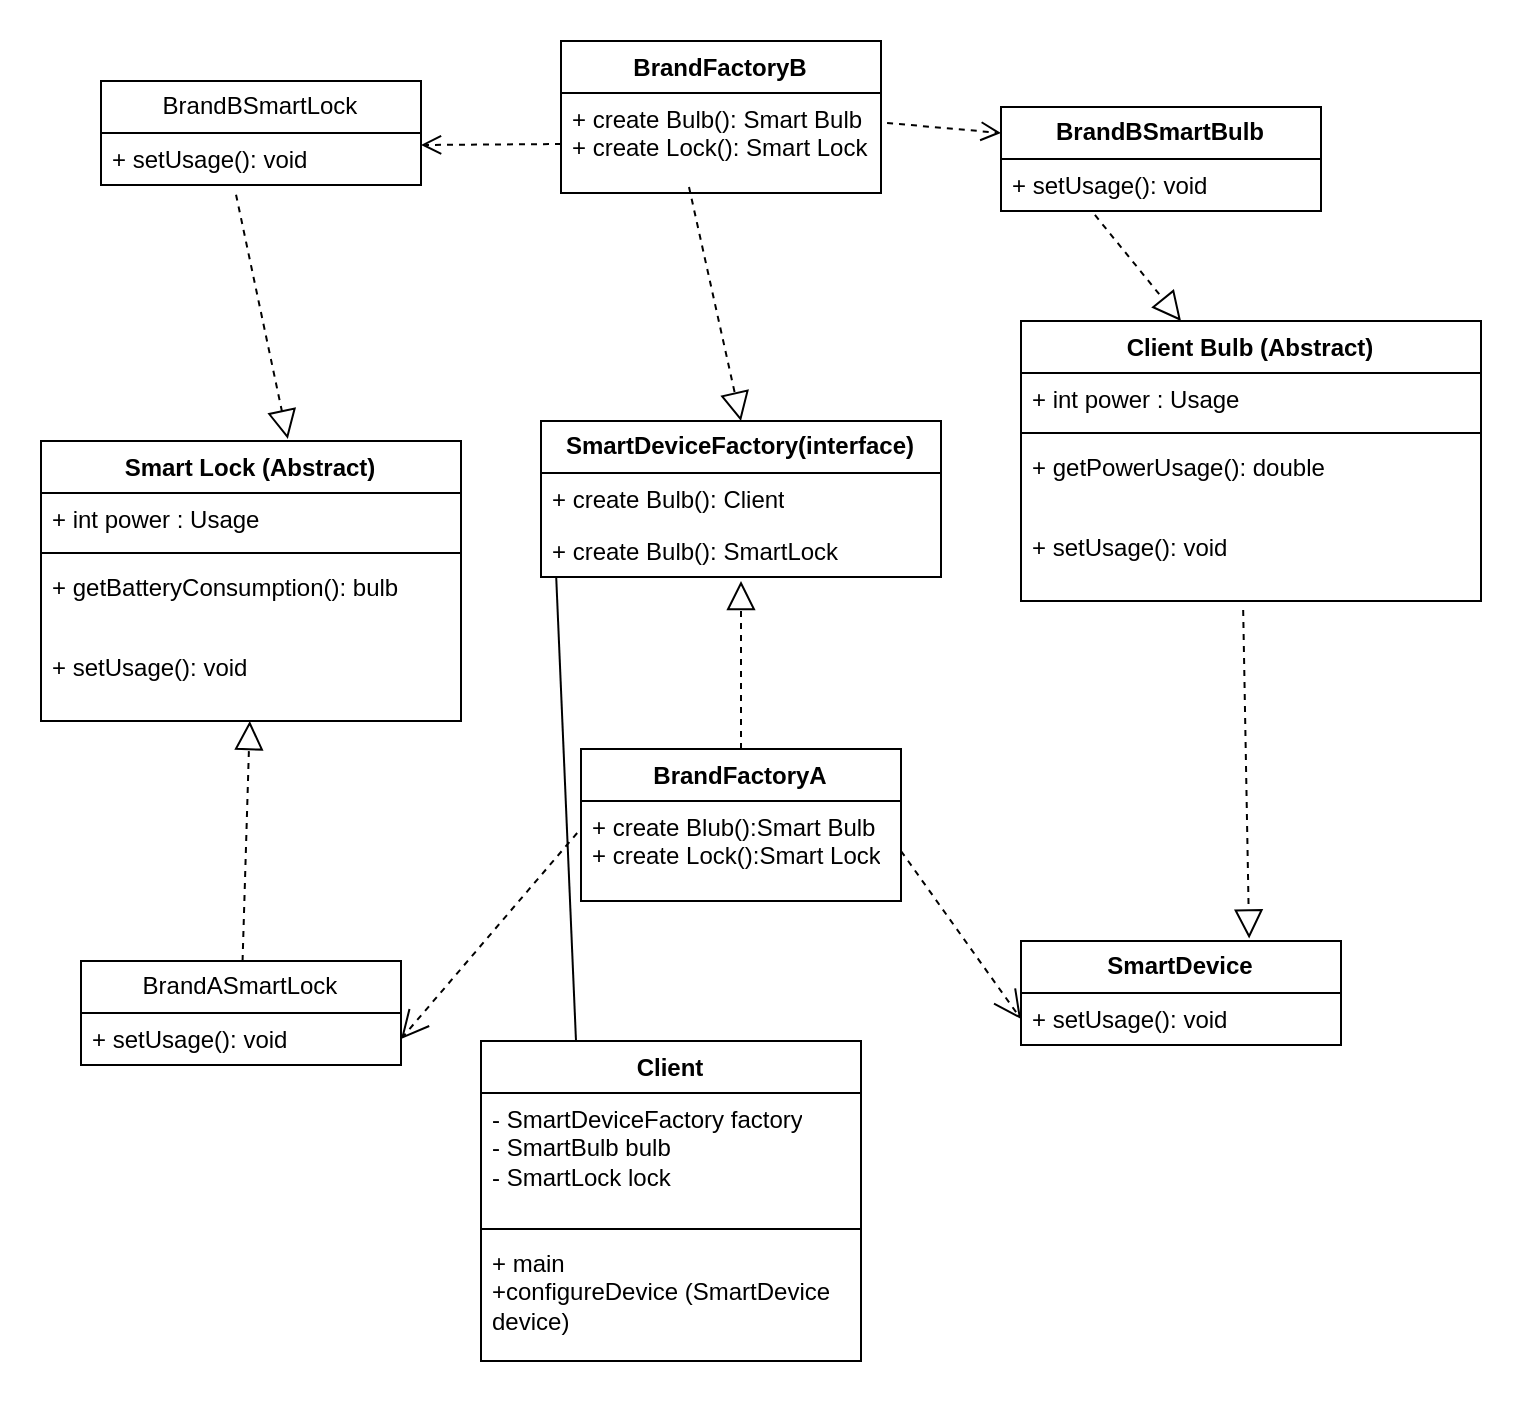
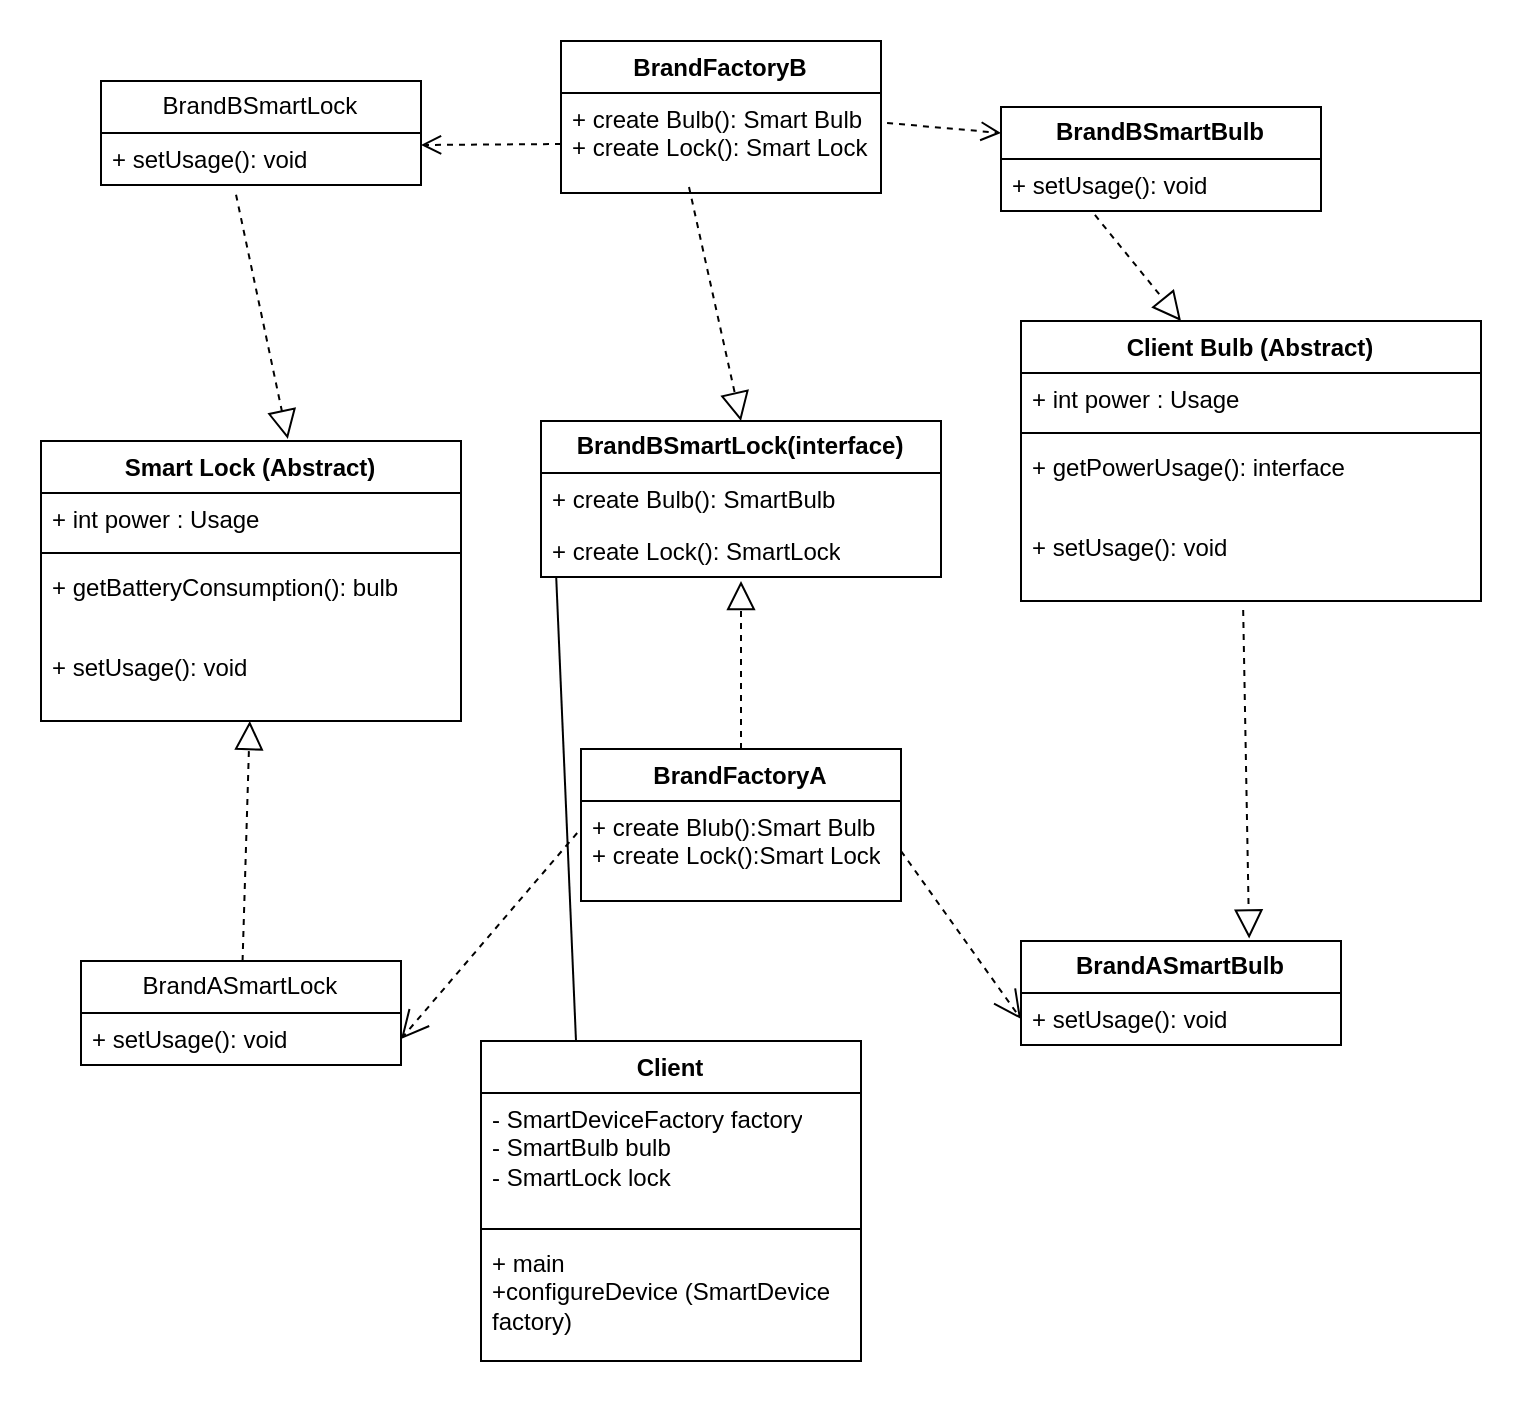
  <mxCell id="0" />
  <mxCell id="1" parent="0" />
- <mxCell id="2" value="&lt;span style=&quot;font-weight: 700;&quot;&gt;SmartDeviceFactory(interface)&lt;/span&gt;" style="swimlane;fontStyle=0;childLayout=stackLayout;horizontal=1;startSize=26;fillColor=none;horizontalStack=0;resizeParent=1;resizeParentMax=0;resizeLast=0;collapsible=1;marginBottom=0;whiteSpace=wrap;html=1;" vertex="1" parent="1"><mxGeometry x="270" y="210" width="200" height="78" as="geometry" /></mxCell>
- <mxCell id="3" value="+ create Bulb(): Client&lt;div&gt;&lt;br&gt;&lt;/div&gt;" style="text;strokeColor=none;fillColor=none;align=left;verticalAlign=top;spacingLeft=4;spacingRight=4;overflow=hidden;rotatable=0;points=[[0,0.5],[1,0.5]];portConstraint=eastwest;whiteSpace=wrap;html=1;" vertex="1" parent="2"><mxGeometry y="26" width="200" height="26" as="geometry" /></mxCell>
- <mxCell id="4" value="+ create Bulb(): SmartLock" style="text;strokeColor=none;fillColor=none;align=left;verticalAlign=top;spacingLeft=4;spacingRight=4;overflow=hidden;rotatable=0;points=[[0,0.5],[1,0.5]];portConstraint=eastwest;whiteSpace=wrap;html=1;" vertex="1" parent="2"><mxGeometry y="52" width="200" height="26" as="geometry" /></mxCell>
+ <mxCell id="2" value="&lt;span style=&quot;font-weight: 700;&quot;&gt;BrandBSmartLock(interface)&lt;/span&gt;" style="swimlane;fontStyle=0;childLayout=stackLayout;horizontal=1;startSize=26;fillColor=none;horizontalStack=0;resizeParent=1;resizeParentMax=0;resizeLast=0;collapsible=1;marginBottom=0;whiteSpace=wrap;html=1;" vertex="1" parent="1"><mxGeometry x="270" y="210" width="200" height="78" as="geometry" /></mxCell>
+ <mxCell id="3" value="+ create Bulb(): SmartBulb&lt;div&gt;&lt;br&gt;&lt;/div&gt;" style="text;strokeColor=none;fillColor=none;align=left;verticalAlign=top;spacingLeft=4;spacingRight=4;overflow=hidden;rotatable=0;points=[[0,0.5],[1,0.5]];portConstraint=eastwest;whiteSpace=wrap;html=1;" vertex="1" parent="2"><mxGeometry y="26" width="200" height="26" as="geometry" /></mxCell>
+ <mxCell id="4" value="+ create Lock(): SmartLock" style="text;strokeColor=none;fillColor=none;align=left;verticalAlign=top;spacingLeft=4;spacingRight=4;overflow=hidden;rotatable=0;points=[[0,0.5],[1,0.5]];portConstraint=eastwest;whiteSpace=wrap;html=1;" vertex="1" parent="2"><mxGeometry y="52" width="200" height="26" as="geometry" /></mxCell>
  <mxCell id="5" value="BrandFactoryB" style="swimlane;fontStyle=1;align=center;verticalAlign=top;childLayout=stackLayout;horizontal=1;startSize=26;horizontalStack=0;resizeParent=1;resizeParentMax=0;resizeLast=0;collapsible=1;marginBottom=0;whiteSpace=wrap;html=1;" vertex="1" parent="1"><mxGeometry x="280" y="20" width="160" height="76" as="geometry" /></mxCell>
  <mxCell id="6" value="+ create Bulb(): Smart Bulb&lt;div&gt;+ create Lock(): Smart Lock&lt;/div&gt;" style="text;strokeColor=none;fillColor=none;align=left;verticalAlign=top;spacingLeft=4;spacingRight=4;overflow=hidden;rotatable=0;points=[[0,0.5],[1,0.5]];portConstraint=eastwest;whiteSpace=wrap;html=1;" vertex="1" parent="5"><mxGeometry y="26" width="160" height="50" as="geometry" /></mxCell>
  <mxCell id="7" value="BrandFactoryA" style="swimlane;fontStyle=1;align=center;verticalAlign=top;childLayout=stackLayout;horizontal=1;startSize=26;horizontalStack=0;resizeParent=1;resizeParentMax=0;resizeLast=0;collapsible=1;marginBottom=0;whiteSpace=wrap;html=1;" vertex="1" parent="1"><mxGeometry x="290" y="374" width="160" height="76" as="geometry" /></mxCell>
  <mxCell id="8" value="+ create Blub():Smart Bulb&lt;div&gt;+ create Lock():Smart Lock&lt;/div&gt;" style="text;strokeColor=none;fillColor=none;align=left;verticalAlign=top;spacingLeft=4;spacingRight=4;overflow=hidden;rotatable=0;points=[[0,0.5],[1,0.5]];portConstraint=eastwest;whiteSpace=wrap;html=1;" vertex="1" parent="7"><mxGeometry y="26" width="160" height="50" as="geometry" /></mxCell>
  <mxCell id="9" value="Client" style="swimlane;fontStyle=1;align=center;verticalAlign=top;childLayout=stackLayout;horizontal=1;startSize=26;horizontalStack=0;resizeParent=1;resizeParentMax=0;resizeLast=0;collapsible=1;marginBottom=0;whiteSpace=wrap;html=1;" vertex="1" parent="1"><mxGeometry x="240" y="520" width="190" height="160" as="geometry" /></mxCell>
  <mxCell id="10" value="- SmartDeviceFactory factory&lt;div&gt;- SmartBulb bulb&lt;/div&gt;&lt;div&gt;- SmartLock lock&lt;/div&gt;" style="text;strokeColor=none;fillColor=none;align=left;verticalAlign=top;spacingLeft=4;spacingRight=4;overflow=hidden;rotatable=0;points=[[0,0.5],[1,0.5]];portConstraint=eastwest;whiteSpace=wrap;html=1;" vertex="1" parent="9"><mxGeometry y="26" width="190" height="64" as="geometry" /></mxCell>
  <mxCell id="11" value="" style="line;strokeWidth=1;fillColor=none;align=left;verticalAlign=middle;spacingTop=-1;spacingLeft=3;spacingRight=3;rotatable=0;labelPosition=right;points=[];portConstraint=eastwest;strokeColor=inherit;" vertex="1" parent="9"><mxGeometry y="90" width="190" height="8" as="geometry" /></mxCell>
- <mxCell id="12" value="+ main&lt;div&gt;+configureDevice (SmartDevice device)&lt;/div&gt;" style="text;strokeColor=none;fillColor=none;align=left;verticalAlign=top;spacingLeft=4;spacingRight=4;overflow=hidden;rotatable=0;points=[[0,0.5],[1,0.5]];portConstraint=eastwest;whiteSpace=wrap;html=1;" vertex="1" parent="9"><mxGeometry y="98" width="190" height="62" as="geometry" /></mxCell>
+ <mxCell id="12" value="+ main&lt;div&gt;+configureDevice (SmartDevice factory)&lt;/div&gt;" style="text;strokeColor=none;fillColor=none;align=left;verticalAlign=top;spacingLeft=4;spacingRight=4;overflow=hidden;rotatable=0;points=[[0,0.5],[1,0.5]];portConstraint=eastwest;whiteSpace=wrap;html=1;" vertex="1" parent="9"><mxGeometry y="98" width="190" height="62" as="geometry" /></mxCell>
  <mxCell id="13" value="" style="html=1;verticalAlign=bottom;endArrow=open;dashed=1;endSize=8;curved=0;rounded=0;" edge="1" parent="1"><mxGeometry relative="1" as="geometry"><mxPoint x="280" y="71.5" as="sourcePoint" /><mxPoint x="210" y="72" as="targetPoint" /></mxGeometry></mxCell>
  <mxCell id="14" value="" style="html=1;verticalAlign=bottom;endArrow=open;dashed=1;endSize=8;curved=0;rounded=0;exitX=1.019;exitY=0.3;exitDx=0;exitDy=0;exitPerimeter=0;entryX=0;entryY=0.25;entryDx=0;entryDy=0;" edge="1" parent="1" source="6" target="22"><mxGeometry relative="1" as="geometry"><mxPoint x="540" y="71.5" as="sourcePoint" /><mxPoint x="510" y="30" as="targetPoint" /></mxGeometry></mxCell>
  <mxCell id="15" value="BrandBSmartLock" style="swimlane;fontStyle=0;childLayout=stackLayout;horizontal=1;startSize=26;fillColor=none;horizontalStack=0;resizeParent=1;resizeParentMax=0;resizeLast=0;collapsible=1;marginBottom=0;whiteSpace=wrap;html=1;" vertex="1" parent="1"><mxGeometry x="50" y="40" width="160" height="52" as="geometry" /></mxCell>
  <mxCell id="16" value="+ setUsage(): void" style="text;strokeColor=none;fillColor=none;align=left;verticalAlign=top;spacingLeft=4;spacingRight=4;overflow=hidden;rotatable=0;points=[[0,0.5],[1,0.5]];portConstraint=eastwest;whiteSpace=wrap;html=1;" vertex="1" parent="15"><mxGeometry y="26" width="160" height="26" as="geometry" /></mxCell>
  <mxCell id="17" value="BrandASmartLock" style="swimlane;fontStyle=0;childLayout=stackLayout;horizontal=1;startSize=26;fillColor=none;horizontalStack=0;resizeParent=1;resizeParentMax=0;resizeLast=0;collapsible=1;marginBottom=0;whiteSpace=wrap;html=1;" vertex="1" parent="1"><mxGeometry x="40" y="480" width="160" height="52" as="geometry" /></mxCell>
  <mxCell id="18" value="+ setUsage(): void" style="text;strokeColor=none;fillColor=none;align=left;verticalAlign=top;spacingLeft=4;spacingRight=4;overflow=hidden;rotatable=0;points=[[0,0.5],[1,0.5]];portConstraint=eastwest;whiteSpace=wrap;html=1;" vertex="1" parent="17"><mxGeometry y="26" width="160" height="26" as="geometry" /></mxCell>
  <mxCell id="19" value="" style="endArrow=block;dashed=1;endFill=0;endSize=12;html=1;rounded=0;exitX=0.422;exitY=1.186;exitDx=0;exitDy=0;exitPerimeter=0;entryX=0.54;entryY=-0.01;entryDx=0;entryDy=0;entryPerimeter=0;" edge="1" parent="1" source="16"><mxGeometry width="160" relative="1" as="geometry"><mxPoint x="112.56" y="144" as="sourcePoint" /><mxPoint x="143.4" y="218.96" as="targetPoint" /></mxGeometry></mxCell>
- <mxCell id="20" value="&lt;span style=&quot;font-weight: 700;&quot;&gt;SmartDevice&lt;/span&gt;" style="swimlane;fontStyle=0;childLayout=stackLayout;horizontal=1;startSize=26;fillColor=none;horizontalStack=0;resizeParent=1;resizeParentMax=0;resizeLast=0;collapsible=1;marginBottom=0;whiteSpace=wrap;html=1;" vertex="1" parent="1"><mxGeometry x="510" y="470" width="160" height="52" as="geometry" /></mxCell>
+ <mxCell id="20" value="&lt;span style=&quot;font-weight: 700;&quot;&gt;BrandASmartBulb&lt;/span&gt;" style="swimlane;fontStyle=0;childLayout=stackLayout;horizontal=1;startSize=26;fillColor=none;horizontalStack=0;resizeParent=1;resizeParentMax=0;resizeLast=0;collapsible=1;marginBottom=0;whiteSpace=wrap;html=1;" vertex="1" parent="1"><mxGeometry x="510" y="470" width="160" height="52" as="geometry" /></mxCell>
  <mxCell id="21" value="+ setUsage(): void" style="text;strokeColor=none;fillColor=none;align=left;verticalAlign=top;spacingLeft=4;spacingRight=4;overflow=hidden;rotatable=0;points=[[0,0.5],[1,0.5]];portConstraint=eastwest;whiteSpace=wrap;html=1;" vertex="1" parent="20"><mxGeometry y="26" width="160" height="26" as="geometry" /></mxCell>
  <mxCell id="22" value="&lt;span style=&quot;font-weight: 700;&quot;&gt;BrandBSmartBulb&lt;/span&gt;" style="swimlane;fontStyle=0;childLayout=stackLayout;horizontal=1;startSize=26;fillColor=none;horizontalStack=0;resizeParent=1;resizeParentMax=0;resizeLast=0;collapsible=1;marginBottom=0;whiteSpace=wrap;html=1;" vertex="1" parent="1"><mxGeometry x="500" y="53" width="160" height="52" as="geometry" /></mxCell>
  <mxCell id="23" value="+ setUsage(): void" style="text;strokeColor=none;fillColor=none;align=left;verticalAlign=top;spacingLeft=4;spacingRight=4;overflow=hidden;rotatable=0;points=[[0,0.5],[1,0.5]];portConstraint=eastwest;whiteSpace=wrap;html=1;" vertex="1" parent="22"><mxGeometry y="26" width="160" height="26" as="geometry" /></mxCell>
  <mxCell id="24" value="" style="endArrow=open;endSize=12;dashed=1;html=1;rounded=0;exitX=1;exitY=0.5;exitDx=0;exitDy=0;entryX=0;entryY=0.5;entryDx=0;entryDy=0;" edge="1" parent="1" source="8" target="21"><mxGeometry width="160" relative="1" as="geometry"><mxPoint x="350" y="400" as="sourcePoint" /><mxPoint x="510" y="400" as="targetPoint" /></mxGeometry></mxCell>
  <mxCell id="25" value="" style="endArrow=open;endSize=12;dashed=1;html=1;rounded=0;exitX=-0.012;exitY=0.32;exitDx=0;exitDy=0;exitPerimeter=0;entryX=1;entryY=0.5;entryDx=0;entryDy=0;" edge="1" parent="1" source="8" target="18"><mxGeometry width="160" relative="1" as="geometry"><mxPoint x="200" y="360" as="sourcePoint" /><mxPoint x="360" y="360" as="targetPoint" /></mxGeometry></mxCell>
  <mxCell id="26" value="" style="endArrow=block;dashed=1;endFill=0;endSize=12;html=1;rounded=0;exitX=0.4;exitY=0.94;exitDx=0;exitDy=0;exitPerimeter=0;entryX=0.5;entryY=0;entryDx=0;entryDy=0;" edge="1" parent="1" source="6" target="2"><mxGeometry width="160" relative="1" as="geometry"><mxPoint x="270" y="144" as="sourcePoint" /><mxPoint x="430" y="144" as="targetPoint" /></mxGeometry></mxCell>
  <mxCell id="27" value="" style="endArrow=block;dashed=1;endFill=0;endSize=12;html=1;rounded=0;exitX=0.5;exitY=0;exitDx=0;exitDy=0;" edge="1" parent="1" source="7"><mxGeometry width="160" relative="1" as="geometry"><mxPoint x="310" y="340" as="sourcePoint" /><mxPoint x="370" y="290" as="targetPoint" /></mxGeometry></mxCell>
  <mxCell id="28" value="" style="endArrow=block;dashed=1;endFill=0;endSize=12;html=1;rounded=0;" edge="1" parent="1" source="17" target="36"><mxGeometry width="160" relative="1" as="geometry"><mxPoint x="-10" y="396.99" as="sourcePoint" /><mxPoint x="115.45" y="360.002" as="targetPoint" /></mxGeometry></mxCell>
  <mxCell id="29" value="" style="endArrow=block;dashed=1;endFill=0;endSize=12;html=1;rounded=0;entryX=0.5;entryY=0;entryDx=0;entryDy=0;exitX=0.231;exitY=1.115;exitDx=0;exitDy=0;exitPerimeter=0;" edge="1" parent="1"><mxGeometry width="160" relative="1" as="geometry"><mxPoint x="546.96" y="106.99" as="sourcePoint" /><mxPoint x="590" y="160" as="targetPoint" /></mxGeometry></mxCell>
  <mxCell id="30" value="" style="endArrow=block;dashed=1;endFill=0;endSize=12;html=1;rounded=0;exitX=0.483;exitY=1.112;exitDx=0;exitDy=0;exitPerimeter=0;entryX=0.713;entryY=-0.024;entryDx=0;entryDy=0;entryPerimeter=0;" edge="1" parent="1" source="41" target="20"><mxGeometry width="160" relative="1" as="geometry"><mxPoint x="564.08" y="265.508" as="sourcePoint" /><mxPoint x="700" y="310" as="targetPoint" /></mxGeometry></mxCell>
  <mxCell id="31" value="" style="endArrow=none;endFill=1;endSize=12;html=1;rounded=0;exitX=0.25;exitY=0;exitDx=0;exitDy=0;entryX=0.038;entryY=1;entryDx=0;entryDy=0;entryPerimeter=0;" edge="1" parent="1" source="9" target="4"><mxGeometry width="160" relative="1" as="geometry"><mxPoint x="180" y="350" as="sourcePoint" /><mxPoint x="340" y="350" as="targetPoint" /></mxGeometry></mxCell>
  <mxCell id="32" value="Smart Lock (Abstract)" style="swimlane;fontStyle=1;align=center;verticalAlign=top;childLayout=stackLayout;horizontal=1;startSize=26;horizontalStack=0;resizeParent=1;resizeParentMax=0;resizeLast=0;collapsible=1;marginBottom=0;whiteSpace=wrap;html=1;" vertex="1" parent="1"><mxGeometry x="20" y="220" width="210" height="140" as="geometry" /></mxCell>
  <mxCell id="33" value="+ int power : Usage" style="text;strokeColor=none;fillColor=none;align=left;verticalAlign=top;spacingLeft=4;spacingRight=4;overflow=hidden;rotatable=0;points=[[0,0.5],[1,0.5]];portConstraint=eastwest;whiteSpace=wrap;html=1;" vertex="1" parent="32"><mxGeometry y="26" width="210" height="26" as="geometry" /></mxCell>
  <mxCell id="34" value="" style="line;strokeWidth=1;fillColor=none;align=left;verticalAlign=middle;spacingTop=-1;spacingLeft=3;spacingRight=3;rotatable=0;labelPosition=right;points=[];portConstraint=eastwest;strokeColor=inherit;" vertex="1" parent="32"><mxGeometry y="52" width="210" height="8" as="geometry" /></mxCell>
  <mxCell id="35" value="+ getBatteryConsumption(): bulb" style="text;strokeColor=none;fillColor=none;align=left;verticalAlign=top;spacingLeft=4;spacingRight=4;overflow=hidden;rotatable=0;points=[[0,0.5],[1,0.5]];portConstraint=eastwest;whiteSpace=wrap;html=1;" vertex="1" parent="32"><mxGeometry y="60" width="210" height="40" as="geometry" /></mxCell>
  <mxCell id="36" value="+ setUsage(): void" style="text;strokeColor=none;fillColor=none;align=left;verticalAlign=top;spacingLeft=4;spacingRight=4;overflow=hidden;rotatable=0;points=[[0,0.5],[1,0.5]];portConstraint=eastwest;whiteSpace=wrap;html=1;" vertex="1" parent="32"><mxGeometry y="100" width="210" height="40" as="geometry" /></mxCell>
  <mxCell id="37" value="Client Bulb (Abstract)" style="swimlane;fontStyle=1;align=center;verticalAlign=top;childLayout=stackLayout;horizontal=1;startSize=26;horizontalStack=0;resizeParent=1;resizeParentMax=0;resizeLast=0;collapsible=1;marginBottom=0;whiteSpace=wrap;html=1;" vertex="1" parent="1"><mxGeometry x="510" y="160" width="230" height="140" as="geometry" /></mxCell>
  <mxCell id="38" value="+ int power : Usage" style="text;strokeColor=none;fillColor=none;align=left;verticalAlign=top;spacingLeft=4;spacingRight=4;overflow=hidden;rotatable=0;points=[[0,0.5],[1,0.5]];portConstraint=eastwest;whiteSpace=wrap;html=1;" vertex="1" parent="37"><mxGeometry y="26" width="230" height="26" as="geometry" /></mxCell>
  <mxCell id="39" value="" style="line;strokeWidth=1;fillColor=none;align=left;verticalAlign=middle;spacingTop=-1;spacingLeft=3;spacingRight=3;rotatable=0;labelPosition=right;points=[];portConstraint=eastwest;strokeColor=inherit;" vertex="1" parent="37"><mxGeometry y="52" width="230" height="8" as="geometry" /></mxCell>
- <mxCell id="40" value="+ getPowerUsage(): double" style="text;strokeColor=none;fillColor=none;align=left;verticalAlign=top;spacingLeft=4;spacingRight=4;overflow=hidden;rotatable=0;points=[[0,0.5],[1,0.5]];portConstraint=eastwest;whiteSpace=wrap;html=1;" vertex="1" parent="37"><mxGeometry y="60" width="230" height="40" as="geometry" /></mxCell>
+ <mxCell id="40" value="+ getPowerUsage(): interface" style="text;strokeColor=none;fillColor=none;align=left;verticalAlign=top;spacingLeft=4;spacingRight=4;overflow=hidden;rotatable=0;points=[[0,0.5],[1,0.5]];portConstraint=eastwest;whiteSpace=wrap;html=1;" vertex="1" parent="37"><mxGeometry y="60" width="230" height="40" as="geometry" /></mxCell>
  <mxCell id="41" value="+ setUsage(): void" style="text;strokeColor=none;fillColor=none;align=left;verticalAlign=top;spacingLeft=4;spacingRight=4;overflow=hidden;rotatable=0;points=[[0,0.5],[1,0.5]];portConstraint=eastwest;whiteSpace=wrap;html=1;" vertex="1" parent="37"><mxGeometry y="100" width="230" height="40" as="geometry" /></mxCell>
